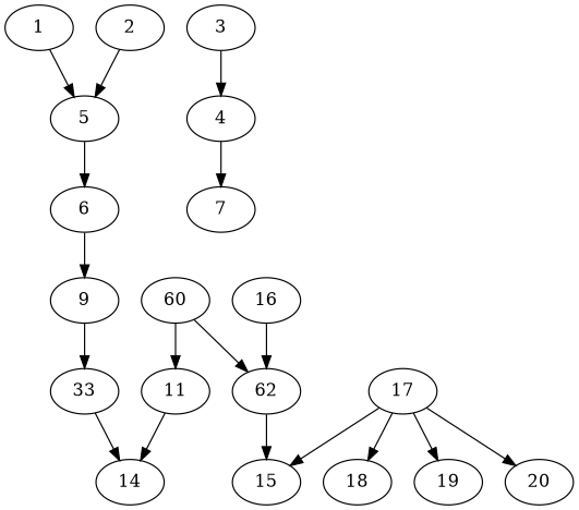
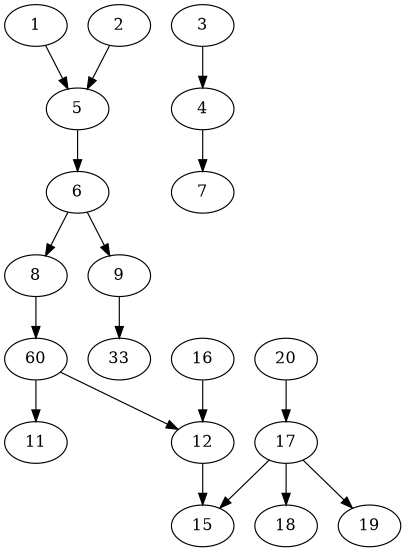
  digraph {
    node [alpha=0.19]
    1 [alpha=0.14 expect_size=21010432]
    5 [expect_size=49453056]
    6 [expect_size=5947392]
+   8 [alpha=0.01 expect_size=28027904]
    9 [alpha=0.05 expect_size=43269120]
    2 [alpha=0.12 expect_size=30615552]
    3 [alpha=0.00 expect_size=24496128]
    4 [alpha=0.20 expect_size=9975808]
    7 [alpha=0.13 expect_size=43779072]
    n10 [alpha=0.07 expect_size=28191744 label=60]
    n11 [alpha=0.18 expect_size=37699584 label=33]
    11 [expect_size=23681024]
-   12 [alpha=0.08 expect_size=9728000 label=62]
-   14 [alpha=0.12 expect_size=38220800]
+   12 [alpha=0.08 expect_size=9728000]
    15 [alpha=0.15 expect_size=37505024]
    16 [alpha=0.10 expect_size=36320256]
    17 [alpha=0.09 expect_size=33115136]
    18 [alpha=0.18 expect_size=16073728]
    19 [alpha=0.08 expect_size=19591168]
    20 [alpha=0.10 expect_size=32098304]
    1 -> 5
    5 -> 6
+   6 -> 8
    6 -> 9
+   8 -> n10
    9 -> n11
    2 -> 5
    3 -> 4
    4 -> 7
    n10 -> 11
    n10 -> 12
-   n11 -> 14
-   11 -> 14
    12 -> 15
    16 -> 12
    17 -> 15
    17 -> 18
    17 -> 19
-   17 -> 20
+   20 -> 17
  }
